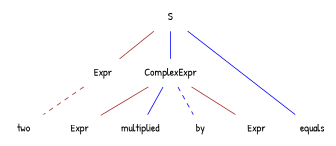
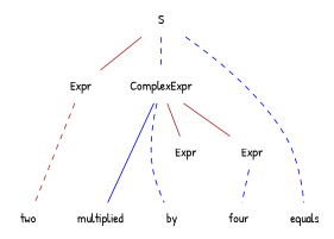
  graph {
    fontname="Patrick Hand"
    node [fontname="Patrick Hand" shape=plaintext]
    edge [fontname="Patrick Hand" style=solid]
    n1 [label=S]
    n2 [label=Expr]
    n3 [label=ComplexExpr]
    n4 [label=Expr]
    n5 [label=Expr]
    n6 [label=two]
    n7 [label=equals]
    n8 [label=multiplied]
    n9 [label=by]
+   n10 [label=four]
    subgraph sub_1 {
      rank=same
      n1
    }
    subgraph sub_2 {
      rank=same
      n2
      n3
    }
    subgraph sub_3 {
      rank=same
      n4
      n5
    }
    subgraph sub_4 {
      rank=same
      n6
      n7
      n8
      n9
+     n10
    }
    n1 -- n2 [color=brown]
-   n1 -- n3 [color=blue]
-   n1 -- n7 [color=blue]
+   n1 -- n3 [color=blue style=dashed]
+   n1 -- n7 [color=blue style=dashed]
    n2 -- n3 [style=invis]
    n2 -- n6 [color=brown style=dashed]
    n3 -- n4 [color=brown]
    n3 -- n5 [color=brown]
    n3 -- n8 [color=blue]
    n3 -- n9 [color=blue style=dashed]
    n4 -- n5 [style=invis]
+   n5 -- n10 [color=blue style=dashed]
    n6 -- n7 [style=invis]
    n8 -- n9 [style=invis]
+   n9 -- n10 [style=invis]
  }
